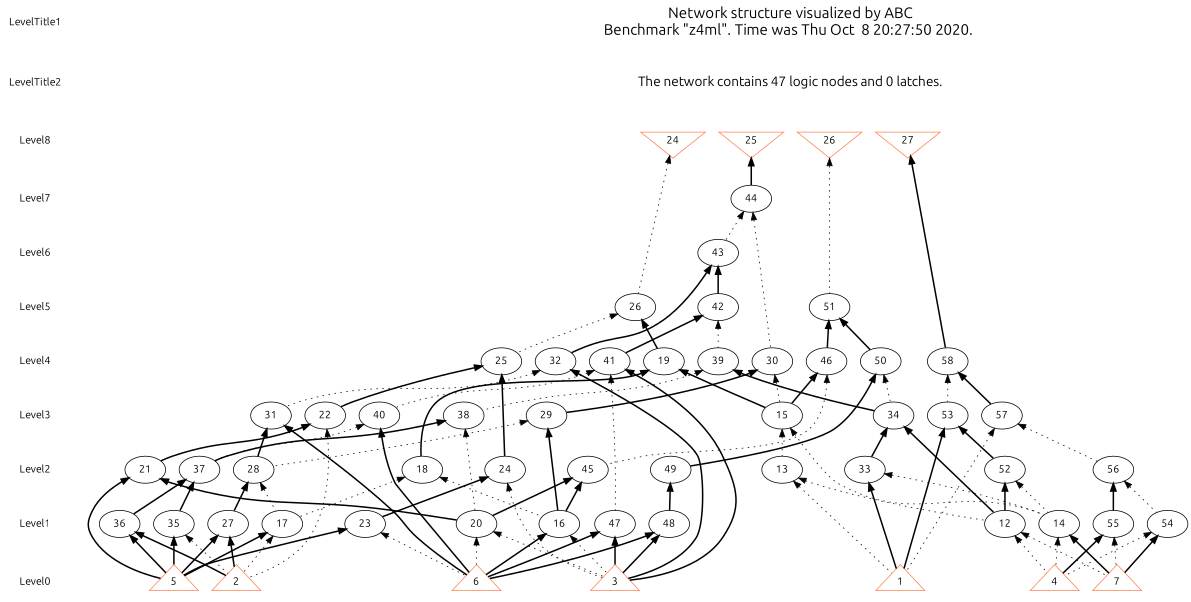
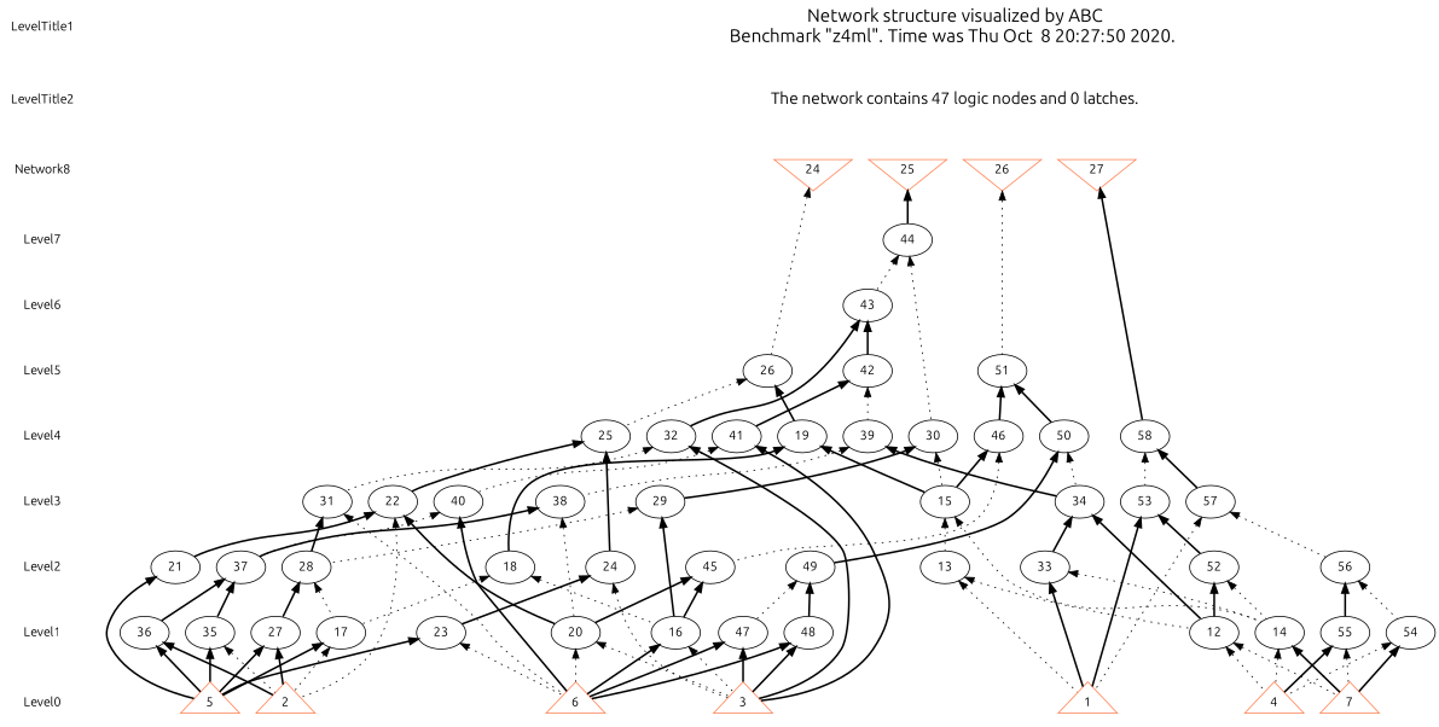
  digraph {
    fontname=Ubuntu
    node [fontname=Ubuntu shape=ellipse]
    edge [dir=back fontname=Ubuntu style=bold]
    LevelTitle1 [shape=plaintext]
    LevelTitle2 [shape=plaintext]
-   Level8 [shape=plaintext]
+   Level8 [shape=plaintext label=Network8]
    Level7 [shape=plaintext]
    Level6 [shape=plaintext]
    Level5 [shape=plaintext]
    Level4 [shape=plaintext]
    Level3 [shape=plaintext]
    Level2 [shape=plaintext]
    Level1 [shape=plaintext]
    Level0 [shape=plaintext]
    n12 [fontsize=20 label="Network structure visualized by ABC\nBenchmark \"z4ml\". Time was Thu Oct  8 20:27:50 2020. " shape=plaintext]
    n13 [fontsize=18 label="The network contains 47 logic nodes and 0 latches.\n" shape=plaintext]
    n14 [color=coral fillcolor=coral label=24 shape=invtriangle]
    n15 [color=coral fillcolor=coral label=25 shape=invtriangle]
    n16 [color=coral fillcolor=coral label=26 shape=invtriangle]
    n17 [color=coral fillcolor=coral label=27 shape=invtriangle]
    n18 [label="44\n"]
    n19 [label="43\n"]
    n20 [label="26\n"]
    n21 [label="42\n"]
    n22 [label="51\n"]
    n23 [label="19\n"]
    n24 [label="25\n"]
    n25 [label="30\n"]
    n26 [label="32\n"]
    n27 [label="39\n"]
    n28 [label="41\n"]
    n29 [label="46\n"]
    n30 [label="50\n"]
    n31 [label="58\n"]
    n32 [label="15\n"]
    n33 [label="22\n"]
    n34 [label="29\n"]
    n35 [label="31\n"]
    n36 [label="34\n"]
    n37 [label="38\n"]
    n38 [label="40\n"]
    n39 [label="53\n"]
    n40 [label="57\n"]
    n41 [label="13\n"]
    n42 [label="18\n"]
    n43 [label="21\n"]
    n44 [label="24\n"]
    n45 [label="28\n"]
    n46 [label="33\n"]
    n47 [label="37\n"]
    n48 [label="45\n"]
    n49 [label="49\n"]
    n50 [label="52\n"]
    n51 [label="56\n"]
    n52 [label="12\n"]
    n53 [label="14\n"]
    n54 [label="16\n"]
    n55 [label="17\n"]
    n56 [label="20\n"]
    n57 [label="23\n"]
    n58 [label="27\n"]
    n59 [label="35\n"]
    n60 [label="36\n"]
    n61 [label="47\n"]
    n62 [label="48\n"]
    n63 [label="54\n"]
    n64 [label="55\n"]
    n65 [color=coral fillcolor=coral label=1 shape=triangle]
    n66 [color=coral fillcolor=coral label=2 shape=triangle]
    n67 [color=coral fillcolor=coral label=3 shape=triangle]
    n68 [color=coral fillcolor=coral label=4 shape=triangle]
    n69 [color=coral fillcolor=coral label=5 shape=triangle]
    n70 [color=coral fillcolor=coral label=6 shape=triangle]
    n71 [color=coral fillcolor=coral label=7 shape=triangle]
    subgraph sub_1 {
      LevelTitle1
      LevelTitle2
      Level8
      Level7
      Level6
      Level5
      Level4
      Level3
      Level2
      Level1
      Level0
    }
    subgraph sub_2 {
      rank=same
      LevelTitle1
      n12
    }
    subgraph sub_3 {
      rank=same
      LevelTitle2
      n13
    }
    subgraph sub_4 {
      rank=same
      Level8
      n14
      n15
      n16
      n17
    }
    subgraph sub_5 {
      rank=same
      Level7
      n18
    }
    subgraph sub_6 {
      rank=same
      Level6
      n19
    }
    subgraph sub_7 {
      rank=same
      Level5
      n20
      n21
      n22
    }
    subgraph sub_8 {
      rank=same
      Level4
      n23
      n24
      n25
      n26
      n27
      n28
      n29
      n30
      n31
    }
    subgraph sub_9 {
      rank=same
      Level3
      n32
      n33
      n34
      n35
      n36
      n37
      n38
      n39
      n40
    }
    subgraph sub_10 {
      rank=same
      Level2
      n41
      n42
      n43
      n44
      n45
      n46
      n47
      n48
      n49
      n50
      n51
    }
    subgraph sub_11 {
      rank=same
      Level1
      n52
      n53
      n54
      n55
      n56
      n57
      n58
      n59
      n60
      n61
      n62
      n63
      n64
    }
    subgraph sub_12 {
      rank=same
      Level0
      n65
      n66
      n67
      n68
      n69
      n70
      n71
    }
    LevelTitle1 -> LevelTitle2 [style=invis]
    LevelTitle2 -> Level8 [style=invis]
    Level8 -> Level7 [style=invis]
    Level7 -> Level6 [style=invis]
    Level6 -> Level5 [style=invis]
    Level5 -> Level4 [style=invis]
    Level4 -> Level3 [style=invis]
    Level3 -> Level2 [style=invis]
    Level2 -> Level1 [style=invis]
    Level1 -> Level0 [style=invis]
    n12 -> n13 [style=invis]
    n13 -> n14 [style=invis]
    n13 -> n15 [style=invis]
    n13 -> n16 [style=invis]
    n13 -> n17 [style=invis]
    n14 -> n15 [style=invis]
    n14 -> n20 [style=dotted]
    n15 -> n16 [style=invis]
    n15 -> n18
    n16 -> n17 [style=invis]
    n16 -> n22 [style=dotted]
    n17 -> n31
    n18 -> n19 [style=dotted]
    n18 -> n25 [style=dotted]
    n19 -> n21
    n19 -> n26
    n20 -> n23
    n20 -> n24 [style=dotted]
    n21 -> n27 [style=dotted]
    n21 -> n28
    n22 -> n29
    n22 -> n30
    n23 -> n32
    n23 -> n42
    n24 -> n33
    n24 -> n44
    n25 -> n32 [style=dotted]
    n25 -> n34
    n26 -> n35 [style=dotted]
    n26 -> n67
    n27 -> n36
    n27 -> n37 [style=dotted]
    n28 -> n38 [style=dotted]
    n28 -> n67
    n29 -> n32
    n29 -> n48 [style=dotted]
    n30 -> n36 [style=dotted]
    n30 -> n49
    n31 -> n39 [style=dotted]
    n31 -> n40
    n32 -> n41 [style=dotted]
    n32 -> n53 [style=dotted]
    n33 -> n43
    n33 -> n66 [style=dotted]
    n34 -> n45 [style=dotted]
    n34 -> n54
    n35 -> n45
-   n35 -> n70
+   n35 -> n70 [style=dotted]
    n36 -> n46
    n36 -> n52
    n37 -> n47
    n37 -> n56 [style=dotted]
    n38 -> n47 [style=dotted]
    n38 -> n70
    n39 -> n50
    n39 -> n65
    n40 -> n51 [style=dotted]
    n40 -> n65 [style=dotted]
    n41 -> n52 [style=dotted]
    n41 -> n65 [style=dotted]
    n42 -> n54 [style=dotted]
    n42 -> n55 [style=dotted]
-   n43 -> n56
+   n33 -> n56
    n43 -> n69
    n44 -> n57
    n44 -> n67 [style=dotted]
    n45 -> n55 [style=dotted]
    n45 -> n58
    n46 -> n53 [style=dotted]
    n46 -> n65
    n47 -> n59
    n47 -> n60
    n48 -> n54
    n48 -> n56
-   n28 -> n61 [style=dotted]
+   n49 -> n61 [style=dotted]
    n49 -> n62
    n50 -> n52
    n50 -> n53 [style=dotted]
    n51 -> n63 [style=dotted]
    n51 -> n64
    n52 -> n68 [style=dotted]
    n52 -> n71 [style=dotted]
    n53 -> n68 [style=dotted]
    n53 -> n71
    n54 -> n67 [style=dotted]
    n54 -> n70
    n55 -> n66 [style=dotted]
    n55 -> n69
    n56 -> n67 [style=dotted]
    n56 -> n70 [style=dotted]
    n57 -> n69
    n57 -> n70 [style=dotted]
    n58 -> n66
    n58 -> n69
    n59 -> n66 [style=dotted]
    n59 -> n69
    n60 -> n66
    n60 -> n69
    n61 -> n67
    n61 -> n70
    n62 -> n67
    n62 -> n70
    n63 -> n68 [style=dotted]
    n63 -> n71
    n64 -> n68
    n64 -> n71 [style=dotted]
  }
